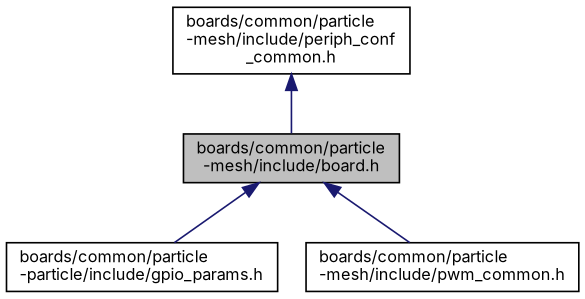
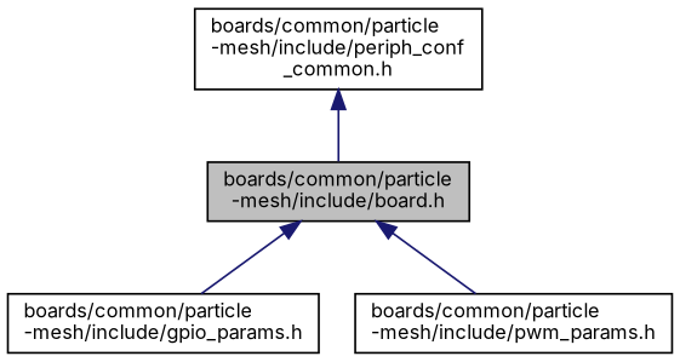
  digraph {
    fontname=Inter
    node [color=black fillcolor=white fontname=Inter fontsize=10 shape=record style=filled]
    edge [color=midnightblue dir=back fontname=Inter fontsize=10 labelfontname=Helvetica labelfontsize=10 style=solid]
    n1 [fillcolor=grey75 fontcolor=black height=0.2 label="boards/common/particle\l-mesh/include/board.h" width=0.4]
-   n2 [height=0.2 label="boards/common/particle\l-particle/include/gpio_params.h" width=0.4]
-   n3 [height=0.2 label="boards/common/particle\l-mesh/include/pwm_common.h" width=0.4]
+   n2 [height=0.2 label="boards/common/particle\l-mesh/include/gpio_params.h" width=0.4]
+   n3 [height=0.2 label="boards/common/particle\l-mesh/include/pwm_params.h" width=0.4]
    n4 [height=0.2 label="boards/common/particle\l-mesh/include/periph_conf\l_common.h" width=0.4]
    n1 -> n2
    n1 -> n3
    n4 -> n1
  }
